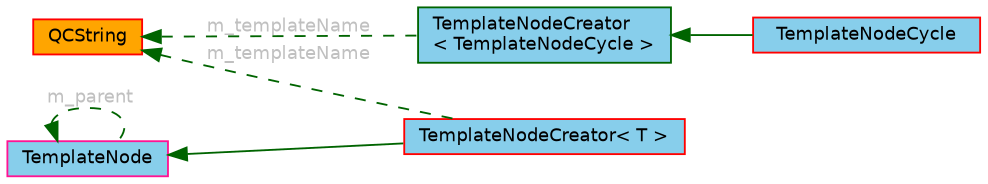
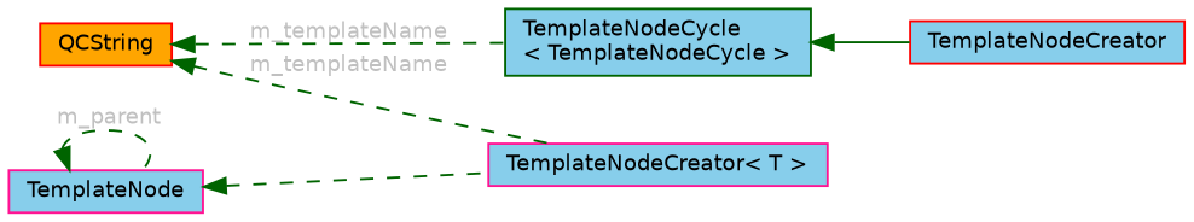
  digraph {
    rankdir=LR
    node [color=red fillcolor=skyblue fontname=Helvetica fontsize=10 shape=box style=filled]
    edge [color=darkgreen dir=back fontname=Helvetica fontsize=10 labelfontname=Helvetica labelfontsize=10 style=dashed fontcolor=grey]
-   n1 [fontcolor=black height=0.2 label=TemplateNodeCycle width=0.4]
-   n2 [color=darkgreen height=0.2 label="TemplateNodeCreator\l\< TemplateNodeCycle \>" width=0.4]
+   n1 [fontcolor=black height=0.2 label=TemplateNodeCreator width=0.4]
+   n2 [color=darkgreen height=0.2 label="TemplateNodeCycle\l\< TemplateNodeCycle \>" width=0.4]
    n3 [color=deeppink height=0.2 label=TemplateNode width=0.4]
-   n4 [height=0.2 label="TemplateNodeCreator\< T \>" width=0.4]
+   n4 [color=deeppink height=0.2 label="TemplateNodeCreator\< T \>" width=0.4]
    n5 [fillcolor=orange height=0.2 label=QCString width=0.4]
    n2 -> n1 [style=solid fontcolor=""]
    n3 -> n3 [label=" m_parent"]
-   n3 -> n4 [style=solid fontcolor=""]
+   n3 -> n4 [fontcolor=""]
    n5 -> n2 [label=" m_templateName"]
    n5 -> n4 [label=" m_templateName"]
  }
